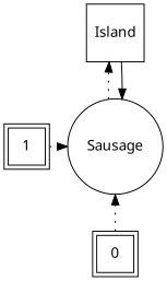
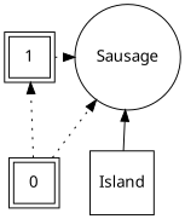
  digraph {
    rankdir=BT
    node [fontname="Arial Unicode Multicast" shape=square]
    edge [style=dotted]
    n1 [label=1 peripheries=2]
    Sausage [shape=circle]
    Island
    n4 [label=0 peripheries=2]
    subgraph sub_1 {
      rank=same
      n1
      Sausage
    }
    n1 -> Sausage [constraint=false]
-   Sausage -> Island
    Island -> Sausage [constraint=false style=""]
+   n4 -> n1
    n4 -> Sausage
  }
